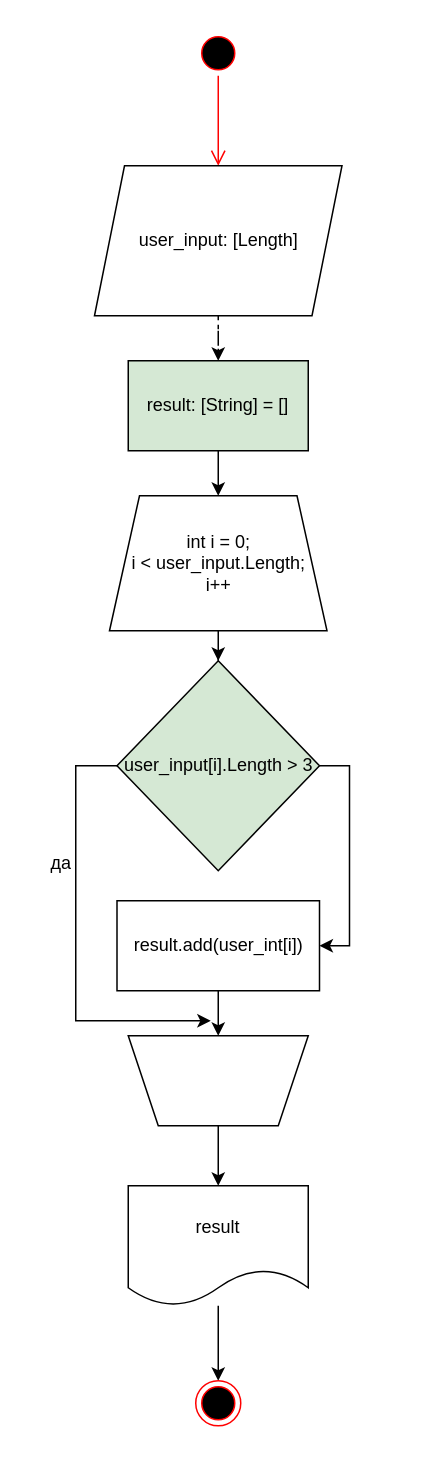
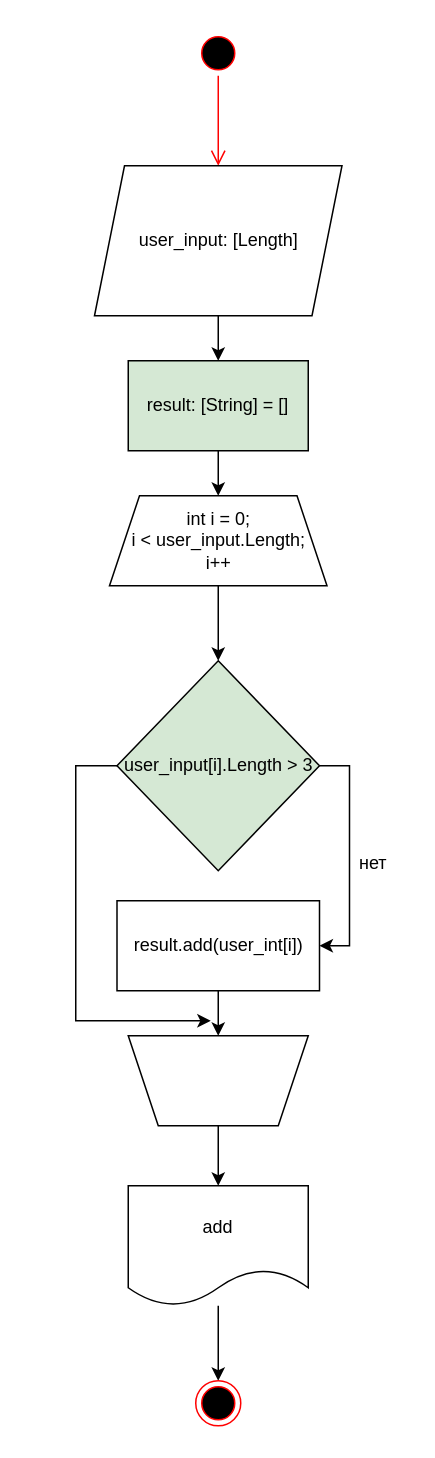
  <mxCell id="0" />
  <mxCell id="1" parent="0" />
  <mxCell id="2" value="" style="ellipse;html=1;shape=startState;fillColor=#000000;strokeColor=#ff0000;" vertex="1" parent="1"><mxGeometry x="130" y="20" width="30" height="30" as="geometry" /></mxCell>
  <mxCell id="3" value="" style="edgeStyle=orthogonalEdgeStyle;html=1;verticalAlign=bottom;endArrow=open;endSize=8;strokeColor=#ff0000;rounded=0;" edge="1" source="2" parent="1"><mxGeometry relative="1" as="geometry"><mxPoint x="145" y="110" as="targetPoint" /></mxGeometry></mxCell>
- <mxCell id="4" value="" style="edgeStyle=orthogonalEdgeStyle;rounded=0;orthogonalLoop=1;jettySize=auto;html=1;dashed=1;" edge="1" parent="1" source="5" target="7"><mxGeometry relative="1" as="geometry" /></mxCell>
+ <mxCell id="4" value="" style="edgeStyle=orthogonalEdgeStyle;rounded=0;orthogonalLoop=1;jettySize=auto;html=1;" edge="1" parent="1" source="5" target="7"><mxGeometry relative="1" as="geometry" /></mxCell>
  <mxCell id="5" value="user_input: [Length]" style="shape=parallelogram;perimeter=parallelogramPerimeter;whiteSpace=wrap;html=1;fixedSize=1;" vertex="1" parent="1"><mxGeometry x="62.5" y="110" width="165" height="100" as="geometry" /></mxCell>
  <mxCell id="6" value="" style="edgeStyle=orthogonalEdgeStyle;rounded=0;orthogonalLoop=1;jettySize=auto;html=1;" edge="1" parent="1" source="7" target="9"><mxGeometry relative="1" as="geometry" /></mxCell>
  <mxCell id="7" value="result: [String] = []" style="rounded=0;whiteSpace=wrap;html=1;fillColor=#d5e8d4;" vertex="1" parent="1"><mxGeometry x="85" y="240" width="120" height="60" as="geometry" /></mxCell>
  <mxCell id="8" value="" style="edgeStyle=orthogonalEdgeStyle;rounded=0;orthogonalLoop=1;jettySize=auto;html=1;" edge="1" parent="1" source="9" target="12"><mxGeometry relative="1" as="geometry" /></mxCell>
- <mxCell id="9" value="&lt;div&gt;int i = 0;&lt;/div&gt;&lt;div&gt;i &amp;lt; user_input.Length;&lt;/div&gt;&lt;div&gt;i++&lt;br&gt;&lt;/div&gt;" style="shape=trapezoid;perimeter=trapezoidPerimeter;whiteSpace=wrap;html=1;fixedSize=1;" vertex="1" parent="1"><mxGeometry x="72.5" y="330" width="145" height="90" as="geometry" /></mxCell>
+ <mxCell id="9" value="&lt;div&gt;int i = 0;&lt;/div&gt;&lt;div&gt;i &amp;lt; user_input.Length;&lt;/div&gt;&lt;div&gt;i++&lt;br&gt;&lt;/div&gt;" style="shape=trapezoid;perimeter=trapezoidPerimeter;whiteSpace=wrap;html=1;fixedSize=1;" vertex="1" parent="1"><mxGeometry x="72.5" y="330" width="145" height="60" as="geometry" /></mxCell>
  <mxCell id="10" style="edgeStyle=orthogonalEdgeStyle;rounded=0;orthogonalLoop=1;jettySize=auto;html=1;exitX=1;exitY=0.5;exitDx=0;exitDy=0;entryX=1;entryY=0.5;entryDx=0;entryDy=0;" edge="1" parent="1" source="12" target="14"><mxGeometry relative="1" as="geometry" /></mxCell>
  <mxCell id="11" style="edgeStyle=orthogonalEdgeStyle;rounded=0;orthogonalLoop=1;jettySize=auto;html=1;exitX=0;exitY=0.5;exitDx=0;exitDy=0;" edge="1" parent="1" source="12"><mxGeometry relative="1" as="geometry"><mxPoint x="140" y="680" as="targetPoint" /><Array as="points"><mxPoint x="50" y="510" /></Array></mxGeometry></mxCell>
  <mxCell id="12" value="user_input[i].Length &amp;gt; 3" style="rhombus;whiteSpace=wrap;html=1;fillColor=#d5e8d4;" vertex="1" parent="1"><mxGeometry x="77.5" y="440" width="135" height="140" as="geometry" /></mxCell>
  <mxCell id="13" value="" style="edgeStyle=orthogonalEdgeStyle;rounded=0;orthogonalLoop=1;jettySize=auto;html=1;" edge="1" parent="1" source="14" target="17"><mxGeometry relative="1" as="geometry" /></mxCell>
  <mxCell id="14" value="result.add(user_int[i])" style="rounded=0;whiteSpace=wrap;html=1;" vertex="1" parent="1"><mxGeometry x="77.5" y="600" width="135" height="60" as="geometry" /></mxCell>
+ <mxCell id="15" value="нет" style="text;html=1;align=center;verticalAlign=middle;resizable=0;points=[];autosize=1;strokeColor=none;fillColor=none;" vertex="1" parent="1"><mxGeometry x="227.5" y="560" width="40" height="30" as="geometry" /></mxCell>
  <mxCell id="16" value="" style="edgeStyle=orthogonalEdgeStyle;rounded=0;orthogonalLoop=1;jettySize=auto;html=1;" edge="1" parent="1" source="17" target="20"><mxGeometry relative="1" as="geometry" /></mxCell>
  <mxCell id="17" value="" style="shape=trapezoid;perimeter=trapezoidPerimeter;whiteSpace=wrap;html=1;fixedSize=1;rotation=-180;" vertex="1" parent="1"><mxGeometry x="85" y="690" width="120" height="60" as="geometry" /></mxCell>
- <mxCell id="18" value="да" style="text;html=1;align=center;verticalAlign=middle;resizable=0;points=[];autosize=1;strokeColor=none;fillColor=none;" vertex="1" parent="1"><mxGeometry x="20" y="560" width="40" height="30" as="geometry" /></mxCell>
  <mxCell id="19" value="" style="edgeStyle=orthogonalEdgeStyle;rounded=0;orthogonalLoop=1;jettySize=auto;html=1;" edge="1" parent="1" source="20" target="21"><mxGeometry relative="1" as="geometry" /></mxCell>
- <mxCell id="20" value="result" style="shape=document;whiteSpace=wrap;html=1;boundedLbl=1;" vertex="1" parent="1"><mxGeometry x="85" y="790" width="120" height="80" as="geometry" /></mxCell>
+ <mxCell id="20" value="add" style="shape=document;whiteSpace=wrap;html=1;boundedLbl=1;" vertex="1" parent="1"><mxGeometry x="85" y="790" width="120" height="80" as="geometry" /></mxCell>
  <mxCell id="21" value="" style="ellipse;html=1;shape=endState;fillColor=#000000;strokeColor=#ff0000;" vertex="1" parent="1"><mxGeometry x="130" y="920" width="30" height="30" as="geometry" /></mxCell>
